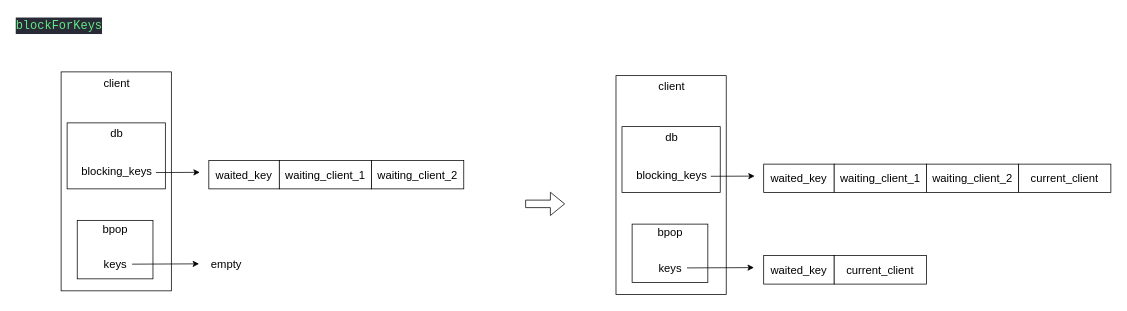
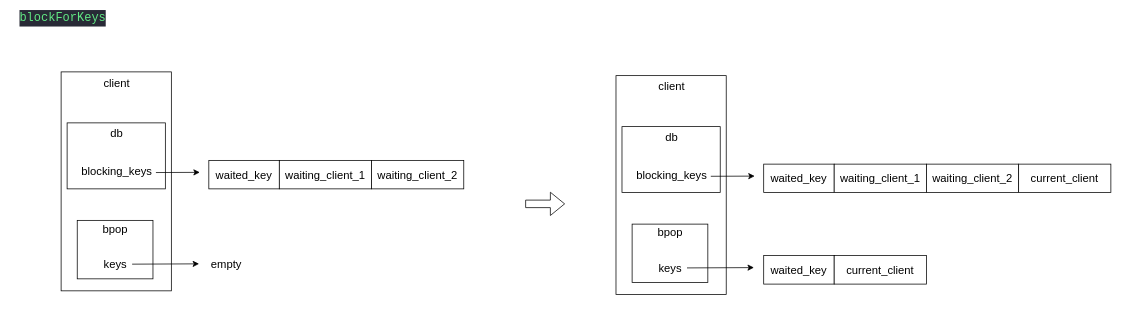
  <mxCell id="0" />
  <mxCell id="1" parent="0" />
- <mxCell id="2" value="&lt;div style=&quot;color: rgb(246 , 246 , 244) ; background-color: rgb(40 , 42 , 54) ; font-family: &amp;#34;consolas&amp;#34; , &amp;#34;consolas&amp;#34; , &amp;#34;courier new&amp;#34; , monospace ; font-size: 16px ; line-height: 22px&quot;&gt;&lt;span style=&quot;color: #62e884&quot;&gt;blockForKeys&lt;/span&gt;&lt;/div&gt;" style="text;html=1;align=center;verticalAlign=middle;resizable=0;points=[];autosize=1;strokeColor=none;fillColor=none;" vertex="1" parent="1"><mxGeometry x="20" y="20" width="116" height="26" as="geometry" /></mxCell>
+ <mxCell id="2" value="&lt;div style=&quot;color: rgb(246 , 246 , 244) ; background-color: rgb(40 , 42 , 54) ; font-family: &amp;#34;consolas&amp;#34; , &amp;#34;consolas&amp;#34; , &amp;#34;courier new&amp;#34; , monospace ; font-size: 16px ; line-height: 22px&quot;&gt;&lt;span style=&quot;color: #62e884&quot;&gt;blockForKeys&lt;/span&gt;&lt;/div&gt;" style="text;html=1;align=center;verticalAlign=middle;resizable=0;points=[];autosize=1;strokeColor=none;fillColor=none;" vertex="1" parent="1"><mxGeometry x="25" y="10" width="116" height="26" as="geometry" /></mxCell>
  <mxCell id="3" value="" style="rounded=0;whiteSpace=wrap;html=1;" vertex="1" parent="1"><mxGeometry x="81" y="95" width="147" height="292" as="geometry" /></mxCell>
  <mxCell id="4" value="&lt;font style=&quot;font-size: 15px&quot;&gt;client&lt;/font&gt;" style="text;html=1;align=center;verticalAlign=middle;resizable=0;points=[];autosize=1;strokeColor=none;fillColor=none;" vertex="1" parent="1"><mxGeometry x="132" y="100" width="45" height="17" as="geometry" /></mxCell>
  <mxCell id="5" value="" style="rounded=0;whiteSpace=wrap;html=1;fontSize=15;" vertex="1" parent="1"><mxGeometry x="89" y="163" width="131" height="88" as="geometry" /></mxCell>
  <mxCell id="6" value="db" style="text;html=1;align=center;verticalAlign=middle;resizable=0;points=[];autosize=1;strokeColor=none;fillColor=none;fontSize=15;" vertex="1" parent="1"><mxGeometry x="141" y="165" width="27" height="22" as="geometry" /></mxCell>
  <mxCell id="7" value="blocking_keys" style="text;html=1;align=center;verticalAlign=middle;resizable=0;points=[];autosize=1;strokeColor=none;fillColor=none;fontSize=15;" vertex="1" parent="1"><mxGeometry x="102.5" y="216" width="104" height="22" as="geometry" /></mxCell>
  <mxCell id="8" value="" style="endArrow=classic;html=1;fontSize=15;exitX=1.009;exitY=0.601;exitDx=0;exitDy=0;exitPerimeter=0;" edge="1" parent="1" source="7"><mxGeometry width="50" height="50" relative="1" as="geometry"><mxPoint x="309" y="278" as="sourcePoint" /><mxPoint x="266" y="229" as="targetPoint" /></mxGeometry></mxCell>
  <mxCell id="9" value="waited_key" style="rounded=0;whiteSpace=wrap;html=1;fontSize=15;" vertex="1" parent="1"><mxGeometry x="278" y="213" width="94" height="38" as="geometry" /></mxCell>
  <mxCell id="10" value="waiting_client_1" style="rounded=0;whiteSpace=wrap;html=1;fontSize=15;" vertex="1" parent="1"><mxGeometry x="372" y="213" width="123" height="38" as="geometry" /></mxCell>
  <mxCell id="11" value="waiting_client_2" style="rounded=0;whiteSpace=wrap;html=1;fontSize=15;" vertex="1" parent="1"><mxGeometry x="495" y="213" width="123" height="38" as="geometry" /></mxCell>
  <mxCell id="12" value="" style="rounded=0;whiteSpace=wrap;html=1;fontSize=15;" vertex="1" parent="1"><mxGeometry x="102.5" y="293" width="101" height="78" as="geometry" /></mxCell>
  <mxCell id="13" value="bpop" style="text;html=1;align=center;verticalAlign=middle;resizable=0;points=[];autosize=1;strokeColor=none;fillColor=none;fontSize=15;" vertex="1" parent="1"><mxGeometry x="132" y="293" width="42" height="22" as="geometry" /></mxCell>
  <mxCell id="14" value="keys" style="text;html=1;align=center;verticalAlign=middle;resizable=0;points=[];autosize=1;strokeColor=none;fillColor=none;fontSize=15;" vertex="1" parent="1"><mxGeometry x="133" y="340" width="40" height="22" as="geometry" /></mxCell>
  <mxCell id="15" value="" style="endArrow=classic;html=1;fontSize=15;exitX=1.068;exitY=0.519;exitDx=0;exitDy=0;exitPerimeter=0;" edge="1" parent="1" source="14"><mxGeometry width="50" height="50" relative="1" as="geometry"><mxPoint x="272.5" y="362" as="sourcePoint" /><mxPoint x="265" y="351" as="targetPoint" /></mxGeometry></mxCell>
  <mxCell id="16" value="empty" style="text;html=1;align=center;verticalAlign=middle;resizable=0;points=[];autosize=1;strokeColor=none;fillColor=none;fontSize=15;" vertex="1" parent="1"><mxGeometry x="275" y="340" width="51" height="22" as="geometry" /></mxCell>
  <mxCell id="17" value="" style="shape=flexArrow;endArrow=classic;html=1;fontSize=15;" edge="1" parent="1"><mxGeometry width="50" height="50" relative="1" as="geometry"><mxPoint x="700" y="271" as="sourcePoint" /><mxPoint x="753" y="271" as="targetPoint" /></mxGeometry></mxCell>
  <mxCell id="18" value="" style="rounded=0;whiteSpace=wrap;html=1;" vertex="1" parent="1"><mxGeometry x="821" y="100" width="147" height="292" as="geometry" /></mxCell>
  <mxCell id="19" value="&lt;font style=&quot;font-size: 15px&quot;&gt;client&lt;/font&gt;" style="text;html=1;align=center;verticalAlign=middle;resizable=0;points=[];autosize=1;strokeColor=none;fillColor=none;" vertex="1" parent="1"><mxGeometry x="872" y="105" width="45" height="17" as="geometry" /></mxCell>
  <mxCell id="20" value="" style="rounded=0;whiteSpace=wrap;html=1;fontSize=15;" vertex="1" parent="1"><mxGeometry x="829" y="168" width="131" height="88" as="geometry" /></mxCell>
  <mxCell id="21" value="db" style="text;html=1;align=center;verticalAlign=middle;resizable=0;points=[];autosize=1;strokeColor=none;fillColor=none;fontSize=15;" vertex="1" parent="1"><mxGeometry x="881" y="170" width="27" height="22" as="geometry" /></mxCell>
  <mxCell id="22" value="blocking_keys" style="text;html=1;align=center;verticalAlign=middle;resizable=0;points=[];autosize=1;strokeColor=none;fillColor=none;fontSize=15;" vertex="1" parent="1"><mxGeometry x="842.5" y="221" width="104" height="22" as="geometry" /></mxCell>
  <mxCell id="23" value="" style="endArrow=classic;html=1;fontSize=15;exitX=1.009;exitY=0.601;exitDx=0;exitDy=0;exitPerimeter=0;" edge="1" parent="1" source="22"><mxGeometry width="50" height="50" relative="1" as="geometry"><mxPoint x="1049" y="283" as="sourcePoint" /><mxPoint x="1006" y="234" as="targetPoint" /></mxGeometry></mxCell>
  <mxCell id="24" value="waited_key" style="rounded=0;whiteSpace=wrap;html=1;fontSize=15;" vertex="1" parent="1"><mxGeometry x="1018" y="218" width="94" height="38" as="geometry" /></mxCell>
  <mxCell id="25" value="waiting_client_1" style="rounded=0;whiteSpace=wrap;html=1;fontSize=15;" vertex="1" parent="1"><mxGeometry x="1112" y="218" width="123" height="38" as="geometry" /></mxCell>
  <mxCell id="26" value="waiting_client_2" style="rounded=0;whiteSpace=wrap;html=1;fontSize=15;" vertex="1" parent="1"><mxGeometry x="1235" y="218" width="123" height="38" as="geometry" /></mxCell>
  <mxCell id="27" value="" style="rounded=0;whiteSpace=wrap;html=1;fontSize=15;" vertex="1" parent="1"><mxGeometry x="842.5" y="298" width="101" height="78" as="geometry" /></mxCell>
  <mxCell id="28" value="bpop" style="text;html=1;align=center;verticalAlign=middle;resizable=0;points=[];autosize=1;strokeColor=none;fillColor=none;fontSize=15;" vertex="1" parent="1"><mxGeometry x="872" y="298" width="42" height="22" as="geometry" /></mxCell>
  <mxCell id="29" value="keys" style="text;html=1;align=center;verticalAlign=middle;resizable=0;points=[];autosize=1;strokeColor=none;fillColor=none;fontSize=15;" vertex="1" parent="1"><mxGeometry x="873" y="345" width="40" height="22" as="geometry" /></mxCell>
  <mxCell id="30" value="" style="endArrow=classic;html=1;fontSize=15;exitX=1.068;exitY=0.519;exitDx=0;exitDy=0;exitPerimeter=0;" edge="1" parent="1" source="29"><mxGeometry width="50" height="50" relative="1" as="geometry"><mxPoint x="1012.5" y="367" as="sourcePoint" /><mxPoint x="1005" y="356" as="targetPoint" /></mxGeometry></mxCell>
  <mxCell id="31" value="current_client" style="rounded=0;whiteSpace=wrap;html=1;fontSize=15;" vertex="1" parent="1"><mxGeometry x="1358" y="218" width="123" height="38" as="geometry" /></mxCell>
  <mxCell id="32" value="waited_key" style="rounded=0;whiteSpace=wrap;html=1;fontSize=15;" vertex="1" parent="1"><mxGeometry x="1018" y="340" width="94" height="38" as="geometry" /></mxCell>
  <mxCell id="33" value="current_client" style="rounded=0;whiteSpace=wrap;html=1;fontSize=15;" vertex="1" parent="1"><mxGeometry x="1112" y="340" width="123" height="38" as="geometry" /></mxCell>
